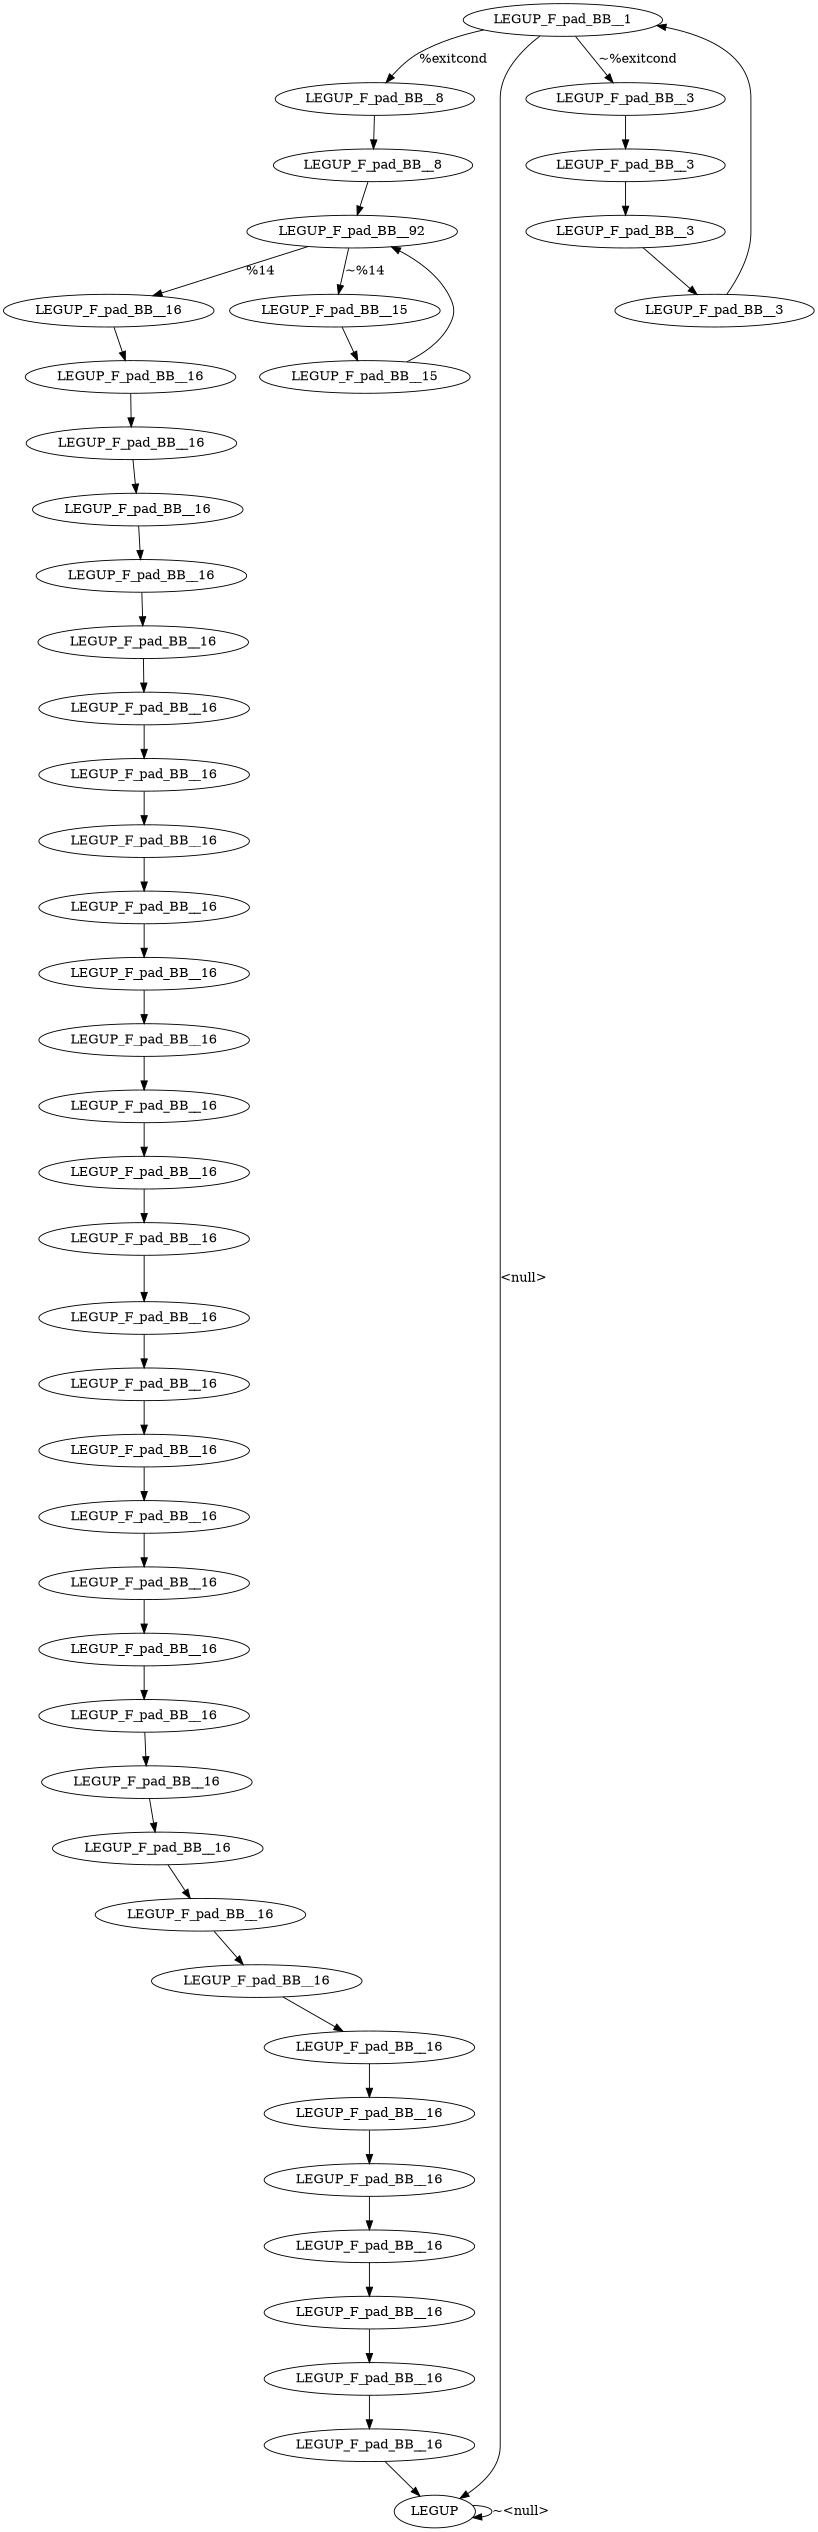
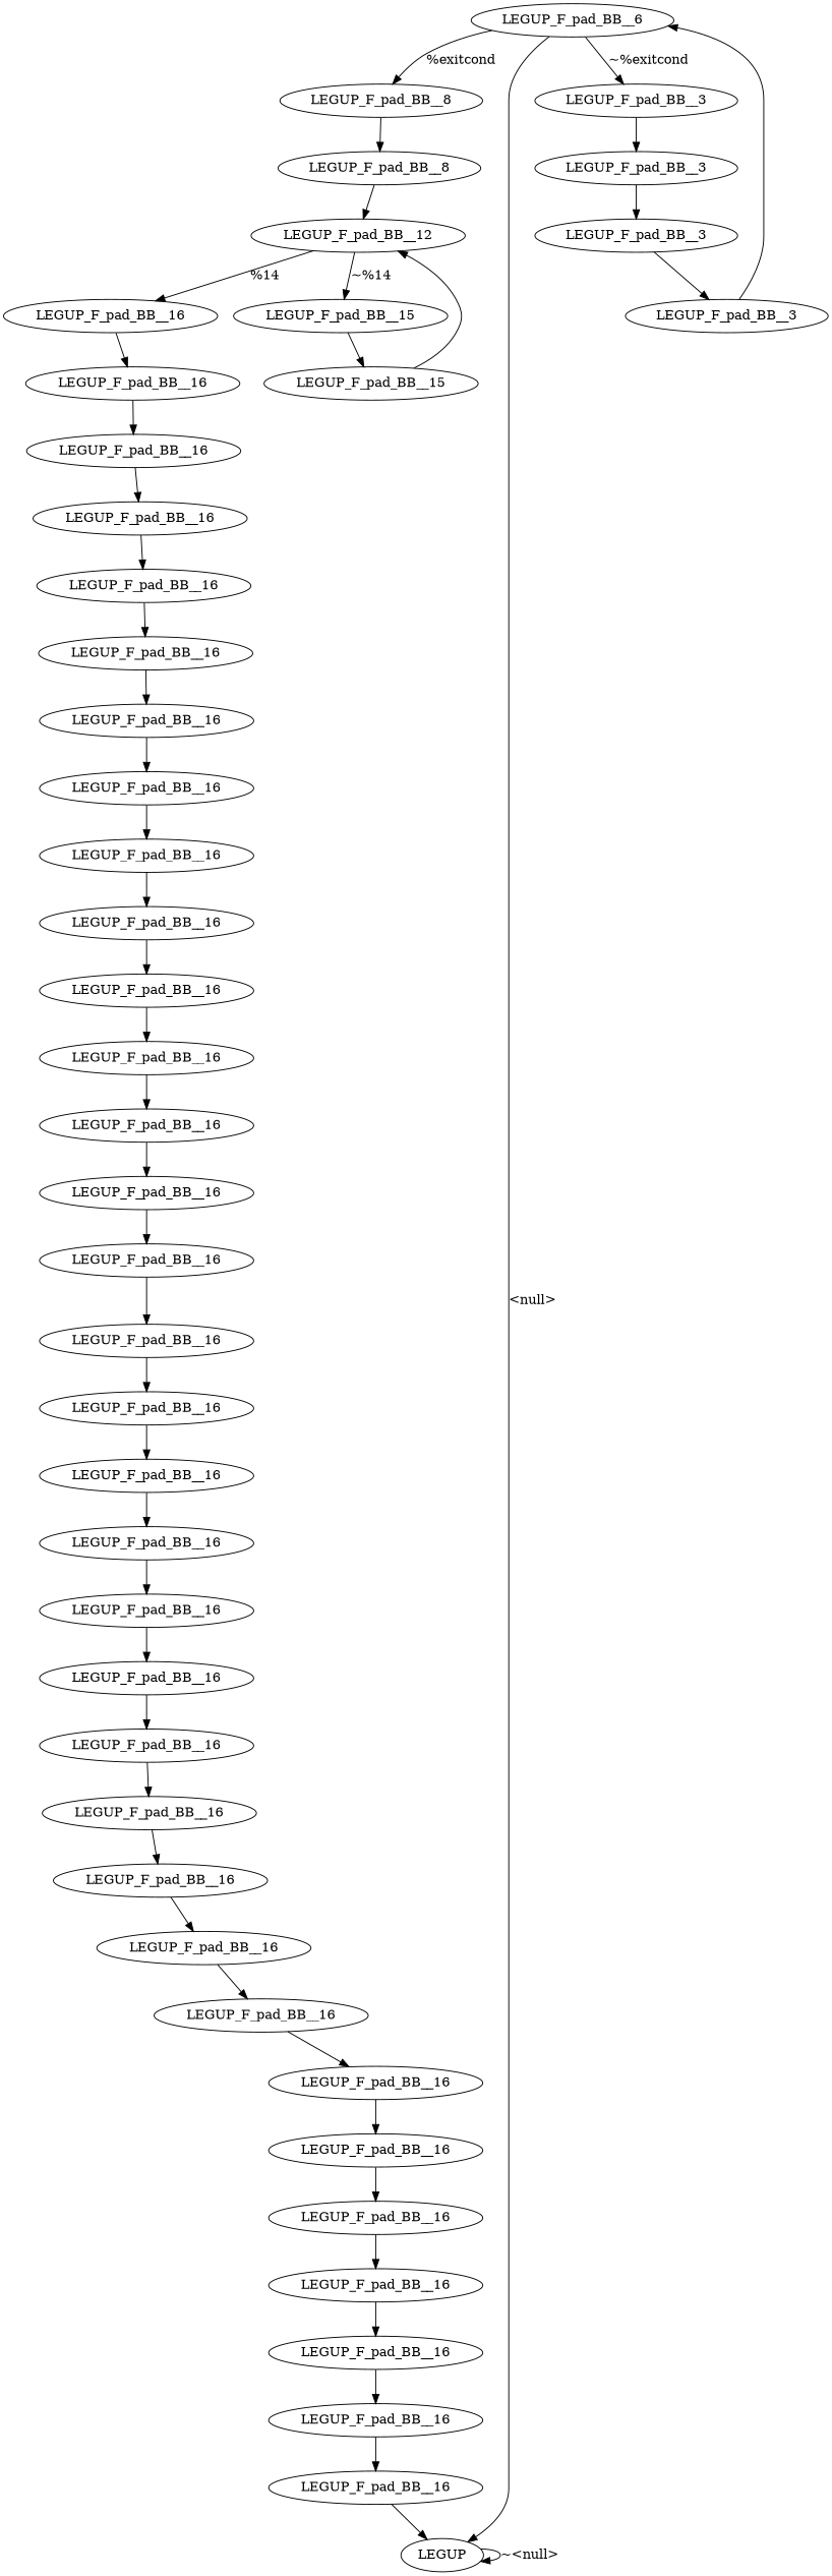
  digraph {
-   n1 [label=LEGUP_F_pad_BB__1]
+   n1 [label=LEGUP_F_pad_BB__6]
    n2 [label=LEGUP_F_pad_BB__8]
    n3 [label=LEGUP_F_pad_BB__3]
    n4 [label=LEGUP]
    n5 [label=LEGUP_F_pad_BB__8]
    n6 [label=LEGUP_F_pad_BB__3]
-   n7 [label=LEGUP_F_pad_BB__92]
+   n7 [label=LEGUP_F_pad_BB__12]
    n8 [label=LEGUP_F_pad_BB__3]
    n9 [label=LEGUP_F_pad_BB__3]
    n10 [label=LEGUP_F_pad_BB__16]
    n11 [label=LEGUP_F_pad_BB__15]
    n12 [label=LEGUP_F_pad_BB__16]
    n13 [label=LEGUP_F_pad_BB__15]
    n14 [label=LEGUP_F_pad_BB__16]
    n15 [label=LEGUP_F_pad_BB__16]
    n16 [label=LEGUP_F_pad_BB__16]
    n17 [label=LEGUP_F_pad_BB__16]
    n18 [label=LEGUP_F_pad_BB__16]
    n19 [label=LEGUP_F_pad_BB__16]
    n20 [label=LEGUP_F_pad_BB__16]
    n21 [label=LEGUP_F_pad_BB__16]
    n22 [label=LEGUP_F_pad_BB__16]
    n23 [label=LEGUP_F_pad_BB__16]
    n24 [label=LEGUP_F_pad_BB__16]
    n25 [label=LEGUP_F_pad_BB__16]
    n26 [label=LEGUP_F_pad_BB__16]
    n27 [label=LEGUP_F_pad_BB__16]
    n28 [label=LEGUP_F_pad_BB__16]
    n29 [label=LEGUP_F_pad_BB__16]
    n30 [label=LEGUP_F_pad_BB__16]
    n31 [label=LEGUP_F_pad_BB__16]
    n32 [label=LEGUP_F_pad_BB__16]
    n33 [label=LEGUP_F_pad_BB__16]
    n34 [label=LEGUP_F_pad_BB__16]
    n35 [label=LEGUP_F_pad_BB__16]
    n36 [label=LEGUP_F_pad_BB__16]
    n37 [label=LEGUP_F_pad_BB__16]
    n38 [label=LEGUP_F_pad_BB__16]
    n39 [label=LEGUP_F_pad_BB__16]
    n40 [label=LEGUP_F_pad_BB__16]
    n41 [label=LEGUP_F_pad_BB__16]
    n42 [label=LEGUP_F_pad_BB__16]
    n43 [label=LEGUP_F_pad_BB__16]
    n44 [label=LEGUP_F_pad_BB__16]
    n1 -> n2 [label="%exitcond"]
    n1 -> n3 [label="~%exitcond"]
    n1 -> n4 [label="<null>"]
    n2 -> n5
    n3 -> n6
    n4 -> n4 [label="~<null>"]
    n5 -> n7
    n6 -> n8
    n7 -> n10 [label="%14"]
    n7 -> n11 [label="~%14"]
    n8 -> n9
    n9 -> n1
    n10 -> n12
    n11 -> n13
    n12 -> n14
    n13 -> n7
    n14 -> n15
    n15 -> n16
    n16 -> n17
    n17 -> n18
    n18 -> n19
    n19 -> n20
    n20 -> n21
    n21 -> n22
    n22 -> n23
    n23 -> n24
    n24 -> n25
    n25 -> n26
    n26 -> n27
    n27 -> n28
    n28 -> n29
    n29 -> n30
    n30 -> n31
    n31 -> n32
    n32 -> n33
    n33 -> n34
    n34 -> n35
    n35 -> n36
    n36 -> n37
    n37 -> n38
    n38 -> n39
    n39 -> n40
    n40 -> n41
    n41 -> n42
    n42 -> n43
    n43 -> n44
    n44 -> n4
  }
